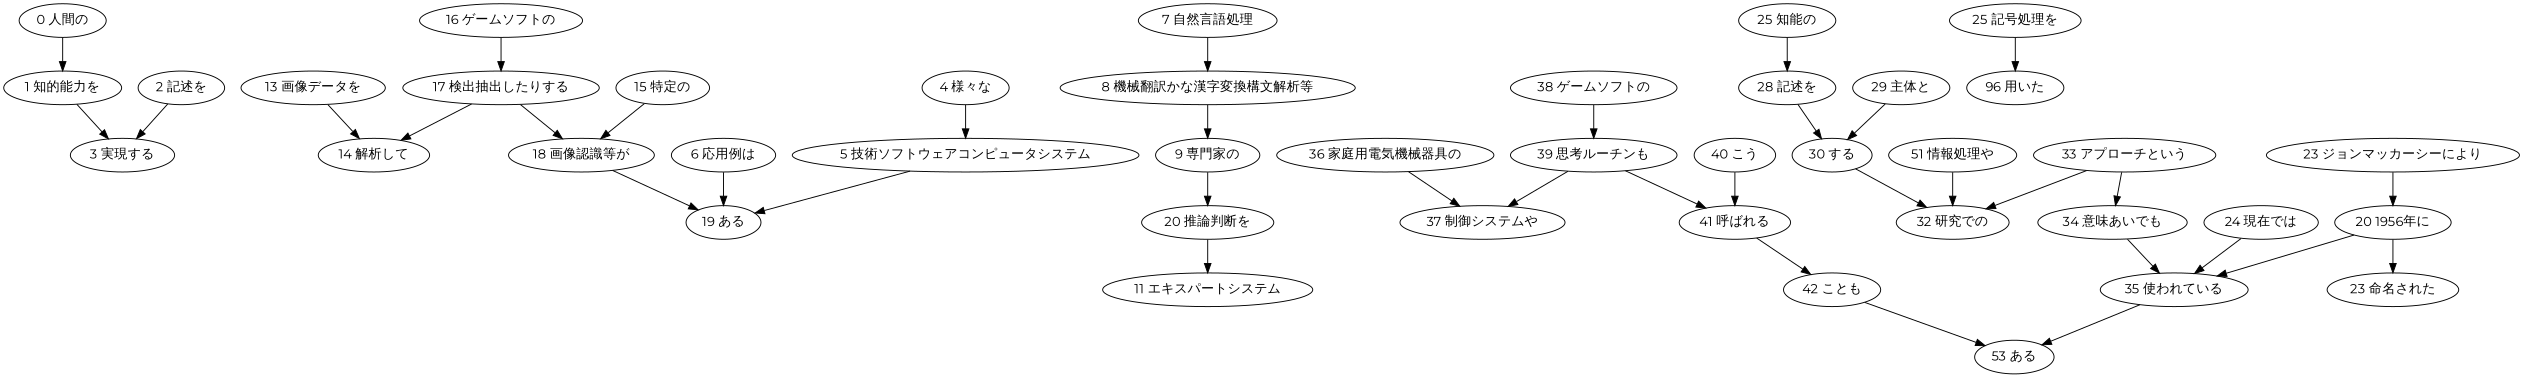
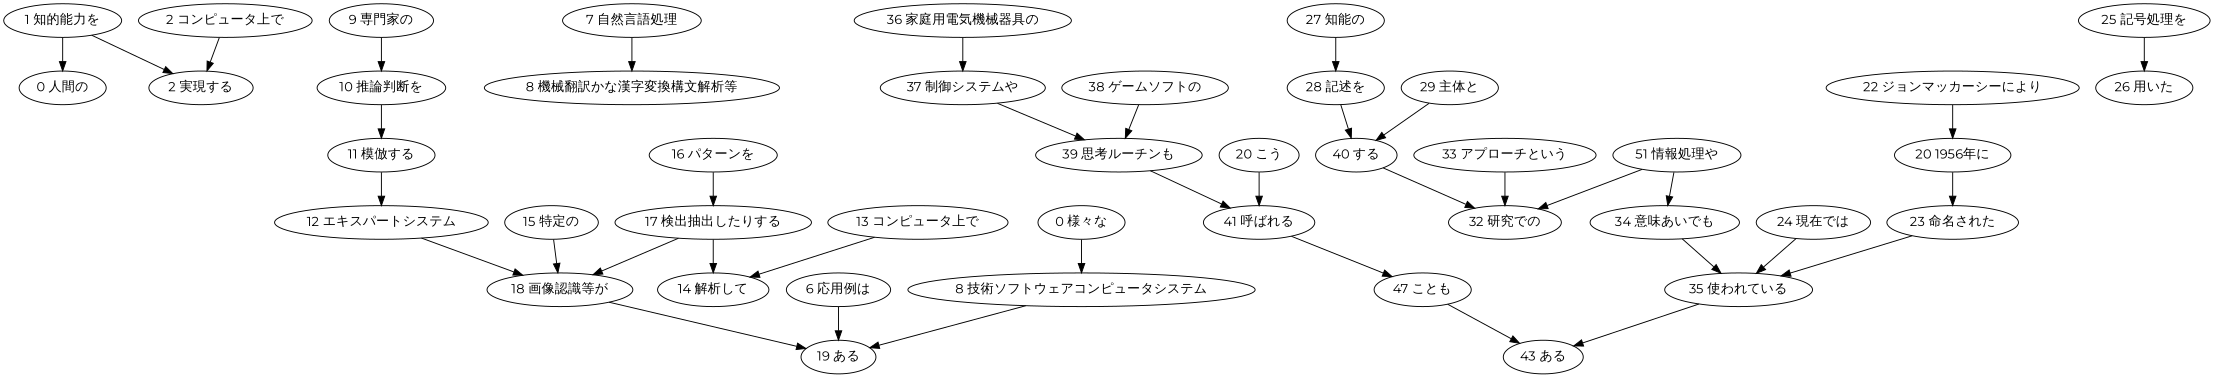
  digraph {
    fontname=Montserrat
    node [fontname=Montserrat]
    edge [fontname=Montserrat]
    "0 人間の"
    "1 知的能力を"
-   "3 実現する"
-   "5 技術ソフトウェアコンピュータシステム"
+   "3 実現する" [label="2 実現する"]
+   "5 技術ソフトウェアコンピュータシステム" [label="8 技術ソフトウェアコンピュータシステム"]
    "19 ある"
-   "2 コンピュータ上で" [label="2 記述を"]
-   "4 様々な"
+   "2 コンピュータ上で"
+   "4 様々な" [label="0 様々な"]
    "7 自然言語処理"
    "8 機械翻訳かな漢字変換構文解析等"
    "9 専門家の"
-   "10 推論判断を" [label="20 推論判断を"]
-   "11 模倣する" [label="11 エキスパートシステム"]
+   "10 推論判断を"
+   "11 模倣する"
+   "12 エキスパートシステム"
    "18 画像認識等が"
-   "13 画像データを"
+   "13 画像データを" [label="13 コンピュータ上で"]
    "14 解析して"
    "17 検出抽出したりする"
    "15 特定の"
-   "16 パターンを" [label="16 ゲームソフトの"]
+   "16 パターンを"
    "23 命名された"
    "35 使われている"
    "6 応用例は"
-   "43 ある" [label="53 ある"]
+   "43 ある"
    "20 1956年に"
-   "22 ジョンマッカーシーにより" [label="23 ジョンマッカーシーにより"]
+   "22 ジョンマッカーシーにより"
    "25 記号処理を"
-   "26 用いた" [label="96 用いた"]
-   "27 知能の" [label="25 知能の"]
+   "26 用いた"
+   "27 知能の"
    "28 記述を"
-   "30 する"
+   "30 する" [label="40 する"]
    "32 研究での"
    "29 主体と"
    "33 アプローチという"
    "34 意味あいでも"
    n35 [label="51 情報処理や"]
    "24 現在では"
    "36 家庭用電気機械器具の"
    "37 制御システムや"
    "39 思考ルーチンも"
    "41 呼ばれる"
-   "42 ことも"
+   "42 ことも" [label="47 ことも"]
    "38 ゲームソフトの"
-   "40 こう"
-   "0 人間の" -> "1 知的能力を"
+   "40 こう" [label="20 こう"]
+   "1 知的能力を" -> "0 人間の"
    "1 知的能力を" -> "3 実現する"
    "5 技術ソフトウェアコンピュータシステム" -> "19 ある"
    "2 コンピュータ上で" -> "3 実現する"
    "4 様々な" -> "5 技術ソフトウェアコンピュータシステム"
    "7 自然言語処理" -> "8 機械翻訳かな漢字変換構文解析等"
-   "8 機械翻訳かな漢字変換構文解析等" -> "9 専門家の"
    "9 専門家の" -> "10 推論判断を"
    "10 推論判断を" -> "11 模倣する"
+   "11 模倣する" -> "12 エキスパートシステム"
+   "12 エキスパートシステム" -> "18 画像認識等が"
    "18 画像認識等が" -> "19 ある"
    "13 画像データを" -> "14 解析して"
    "17 検出抽出したりする" -> "18 画像認識等が"
    "17 検出抽出したりする" -> "14 解析して"
    "15 特定の" -> "18 画像認識等が"
    "16 パターンを" -> "17 検出抽出したりする"
-   "20 1956年に" -> "35 使われている"
+   "23 命名された" -> "35 使われている"
    "35 使われている" -> "43 ある"
    "6 応用例は" -> "19 ある"
    "20 1956年に" -> "23 命名された"
    "22 ジョンマッカーシーにより" -> "20 1956年に"
    "25 記号処理を" -> "26 用いた"
    "27 知能の" -> "28 記述を"
    "28 記述を" -> "30 する"
    "30 する" -> "32 研究での"
    "29 主体と" -> "30 する"
    "33 アプローチという" -> "32 研究での"
-   "33 アプローチという" -> "34 意味あいでも"
+   n35 -> "34 意味あいでも"
    "34 意味あいでも" -> "35 使われている"
    n35 -> "32 研究での"
    "24 現在では" -> "35 使われている"
    "36 家庭用電気機械器具の" -> "37 制御システムや"
-   "39 思考ルーチンも" -> "37 制御システムや"
+   "37 制御システムや" -> "39 思考ルーチンも"
    "39 思考ルーチンも" -> "41 呼ばれる"
    "41 呼ばれる" -> "42 ことも"
    "42 ことも" -> "43 ある"
    "38 ゲームソフトの" -> "39 思考ルーチンも"
    "40 こう" -> "41 呼ばれる"
  }
